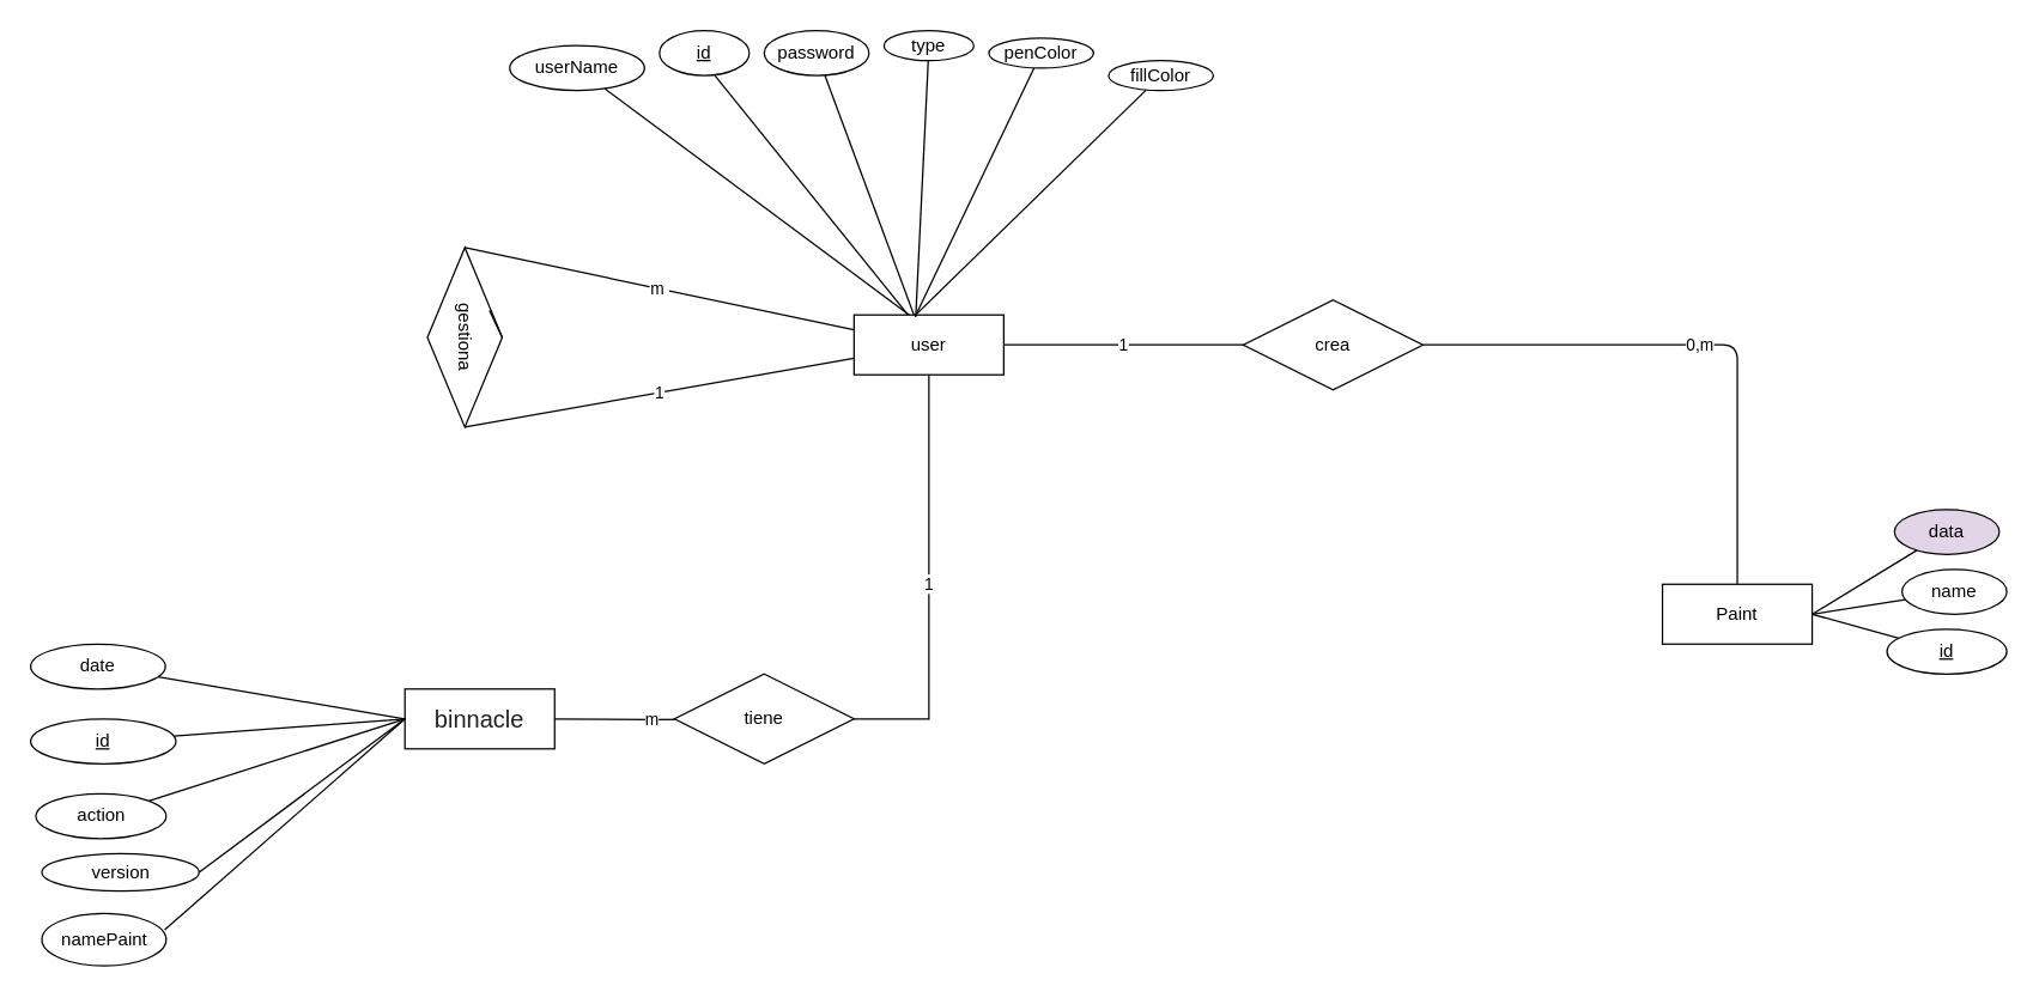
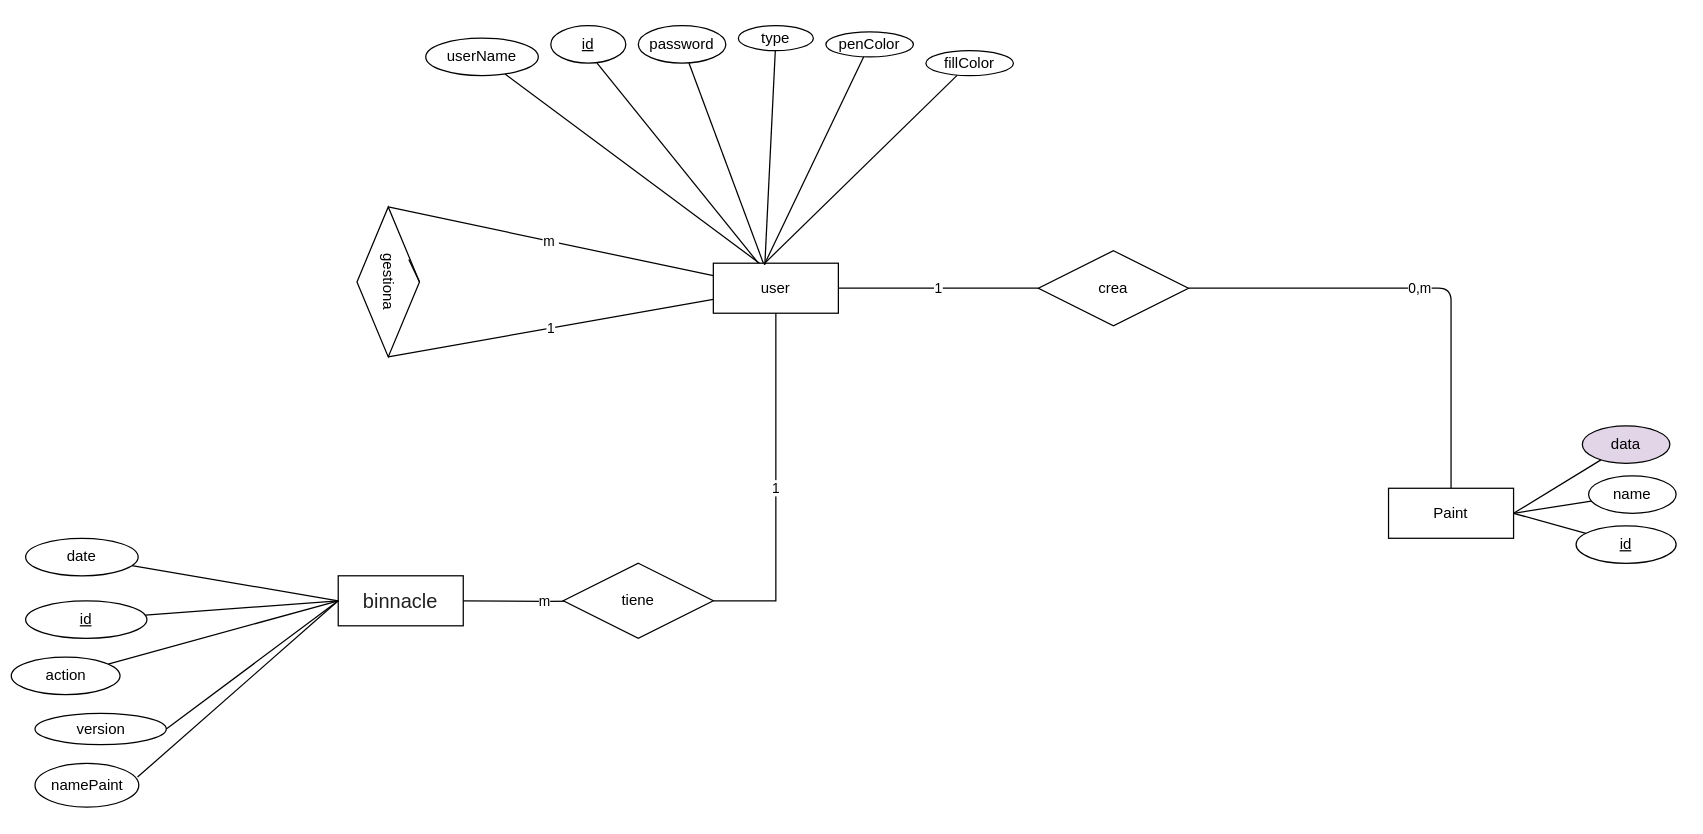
  <mxCell id="0" />
  <mxCell id="1" parent="0" />
  <mxCell id="2" value="&lt;font style=&quot;vertical-align: inherit&quot;&gt;&lt;font style=&quot;vertical-align: inherit&quot;&gt;1&lt;/font&gt;&lt;/font&gt;" style="rounded=0;orthogonalLoop=1;jettySize=auto;html=1;endArrow=none;endFill=0;entryX=1;entryY=0.5;entryDx=0;entryDy=0;" parent="1" source="6" target="10" edge="1"><mxGeometry relative="1" as="geometry"><mxPoint x="620" as="targetPoint" y="380" /></mxGeometry></mxCell>
  <mxCell id="3" value="&lt;font style=&quot;vertical-align: inherit&quot;&gt;&lt;font style=&quot;vertical-align: inherit&quot;&gt;1&lt;/font&gt;&lt;/font&gt;" style="edgeStyle=orthogonalEdgeStyle;rounded=0;orthogonalLoop=1;jettySize=auto;html=1;entryX=0;entryY=0.5;entryDx=0;entryDy=0;endArrow=none;endFill=0;" parent="1" source="6" target="11" edge="1"><mxGeometry relative="1" as="geometry"><Array as="points" /></mxGeometry></mxCell>
  <mxCell id="4" style="rounded=0;orthogonalLoop=1;jettySize=auto;html=1;endArrow=none;endFill=0;exitX=0.374;exitY=0.01;exitDx=0;exitDy=0;exitPerimeter=0;" parent="1" source="6" target="15" edge="1"><mxGeometry relative="1" as="geometry" /></mxCell>
  <mxCell id="5" style="rounded=0;orthogonalLoop=1;jettySize=auto;html=1;endArrow=none;endFill=0;entryX=0.617;entryY=1;entryDx=0;entryDy=0;entryPerimeter=0;exitX=0.365;exitY=0.013;exitDx=0;exitDy=0;exitPerimeter=0;" parent="1" source="6" target="16" edge="1"><mxGeometry relative="1" as="geometry"><mxPoint x="660" y="130" as="targetPoint" /></mxGeometry></mxCell>
  <mxCell id="6" value="user" style="whiteSpace=wrap;html=1;align=center;" parent="1" vertex="1"><mxGeometry x="570" y="210" width="100" height="40" as="geometry" /></mxCell>
  <mxCell id="7" value="&lt;font style=&quot;vertical-align: inherit&quot;&gt;&lt;font style=&quot;vertical-align: inherit&quot;&gt;1&lt;/font&gt;&lt;/font&gt;" style="edgeStyle=orthogonalEdgeStyle;rounded=0;orthogonalLoop=1;jettySize=auto;html=1;endArrow=none;endFill=0;exitX=0.5;exitY=1;exitDx=0;exitDy=0;entryX=1;entryY=0.5;entryDx=0;entryDy=0;" parent="1" source="6" target="14" edge="1"><mxGeometry relative="1" as="geometry"><mxPoint x="620" y="620" as="sourcePoint" /></mxGeometry></mxCell>
  <mxCell id="8" value="Paint" style="whiteSpace=wrap;html=1;align=center;" parent="1" vertex="1"><mxGeometry x="1110" y="390" width="100" height="40" as="geometry" /></mxCell>
  <mxCell id="9" value="&lt;font style=&quot;vertical-align: inherit&quot;&gt;&lt;font style=&quot;vertical-align: inherit&quot;&gt;&lt;font style=&quot;vertical-align: inherit&quot;&gt;&lt;font style=&quot;vertical-align: inherit&quot;&gt;m&amp;nbsp;&lt;/font&gt;&lt;/font&gt;&lt;/font&gt;&lt;/font&gt;" style="rounded=0;orthogonalLoop=1;jettySize=auto;html=1;endArrow=none;endFill=0;entryX=0;entryY=0.25;entryDx=0;entryDy=0;exitX=0;exitY=0.5;exitDx=0;exitDy=0;" parent="1" source="10" target="6" edge="1"><mxGeometry relative="1" as="geometry"><mxPoint x="315" y="180" as="sourcePoint" /></mxGeometry></mxCell>
  <mxCell id="10" value="gestiona" style="shape=rhombus;perimeter=rhombusPerimeter;whiteSpace=wrap;html=1;align=center;rotation=90;" parent="1" vertex="1"><mxGeometry x="250" y="200" width="120" height="50" as="geometry" /></mxCell>
  <mxCell id="11" value="crea" style="shape=rhombus;perimeter=rhombusPerimeter;whiteSpace=wrap;html=1;align=center;" parent="1" vertex="1"><mxGeometry x="830" y="200" width="120" height="60" as="geometry" /></mxCell>
  <mxCell id="12" value="&lt;span style=&quot;color: rgb(33 , 33 , 33) ; font-family: &amp;#34;poppins&amp;#34; , sans-serif ; font-size: 16px ; text-align: left ; background-color: rgb(255 , 255 , 255)&quot;&gt;binnacle&lt;/span&gt;" style="whiteSpace=wrap;html=1;align=center;" parent="1" vertex="1"><mxGeometry x="270" y="460" width="100" height="40" as="geometry" /></mxCell>
  <mxCell id="13" value="&lt;font style=&quot;vertical-align: inherit&quot;&gt;&lt;font style=&quot;vertical-align: inherit&quot;&gt;m&lt;/font&gt;&lt;/font&gt;" style="edgeStyle=orthogonalEdgeStyle;rounded=0;orthogonalLoop=1;jettySize=auto;html=1;entryX=1;entryY=0.5;entryDx=0;entryDy=0;endArrow=none;endFill=0;" parent="1" target="12" edge="1"><mxGeometry relative="1" as="geometry"><mxPoint x="500" y="480" as="sourcePoint" /></mxGeometry></mxCell>
  <mxCell id="14" value="tiene" style="shape=rhombus;perimeter=rhombusPerimeter;whiteSpace=wrap;html=1;align=center;" parent="1" vertex="1"><mxGeometry x="450" y="450" width="120" height="60" as="geometry" /></mxCell>
  <mxCell id="15" value="userName" style="ellipse;whiteSpace=wrap;html=1;" parent="1" vertex="1"><mxGeometry x="340" y="30" width="90" height="30" as="geometry" /></mxCell>
  <mxCell id="16" value="&lt;u&gt;id&lt;/u&gt;" style="ellipse;whiteSpace=wrap;html=1;" parent="1" vertex="1"><mxGeometry x="440" y="20" width="60" height="30" as="geometry" /></mxCell>
  <mxCell id="17" value="0,m" style="endArrow=none;html=1;exitX=1;exitY=0.5;exitDx=0;exitDy=0;edgeStyle=orthogonalEdgeStyle;" parent="1" source="11" target="8" edge="1"><mxGeometry width="50" height="50" relative="1" as="geometry"><mxPoint x="720" y="500" as="sourcePoint" /><mxPoint x="770" y="450" as="targetPoint" /></mxGeometry></mxCell>
  <mxCell id="18" style="edgeStyle=none;rounded=0;orthogonalLoop=1;jettySize=auto;html=1;entryX=1;entryY=0.5;entryDx=0;entryDy=0;endArrow=none;endFill=0;" parent="1" source="19" target="8" edge="1"><mxGeometry relative="1" as="geometry" /></mxCell>
  <mxCell id="19" value="data" style="ellipse;whiteSpace=wrap;html=1;align=center;fillColor=#e1d5e7;" parent="1" vertex="1"><mxGeometry x="1265" y="340" width="70" height="30" as="geometry" /></mxCell>
  <mxCell id="20" style="edgeStyle=none;rounded=0;orthogonalLoop=1;jettySize=auto;html=1;entryX=1;entryY=0.5;entryDx=0;entryDy=0;endArrow=none;endFill=0;" parent="1" source="21" target="8" edge="1"><mxGeometry relative="1" as="geometry" /></mxCell>
  <mxCell id="21" value="name" style="ellipse;whiteSpace=wrap;html=1;align=center;" parent="1" vertex="1"><mxGeometry x="1270" width="70" height="30" as="geometry" y="380" /></mxCell>
  <mxCell id="22" style="edgeStyle=none;rounded=0;orthogonalLoop=1;jettySize=auto;html=1;entryX=1;entryY=0.5;entryDx=0;entryDy=0;endArrow=none;endFill=0;" parent="1" source="23" target="8" edge="1"><mxGeometry relative="1" as="geometry" /></mxCell>
  <mxCell id="23" value="id" style="ellipse;whiteSpace=wrap;html=1;align=center;fontStyle=4;" parent="1" vertex="1"><mxGeometry x="1260" y="420" width="80" height="30" as="geometry" /></mxCell>
  <mxCell id="24" style="edgeStyle=none;rounded=0;orthogonalLoop=1;jettySize=auto;html=1;entryX=0.4;entryY=0;entryDx=0;entryDy=0;entryPerimeter=0;endArrow=none;endFill=0;" parent="1" source="25" target="6" edge="1"><mxGeometry relative="1" as="geometry" /></mxCell>
  <mxCell id="25" value="password" style="ellipse;whiteSpace=wrap;html=1;" parent="1" vertex="1"><mxGeometry x="510" y="20" width="70" height="30" as="geometry" /></mxCell>
  <mxCell id="26" style="edgeStyle=none;rounded=0;orthogonalLoop=1;jettySize=auto;html=1;entryX=0;entryY=0.5;entryDx=0;entryDy=0;endArrow=none;endFill=0;" parent="1" source="27" target="12" edge="1"><mxGeometry relative="1" as="geometry" /></mxCell>
  <mxCell id="27" value="date" style="ellipse;whiteSpace=wrap;html=1;align=center;" parent="1" vertex="1"><mxGeometry x="20" y="430" width="90" height="30" as="geometry" /></mxCell>
  <mxCell id="28" style="edgeStyle=none;rounded=0;orthogonalLoop=1;jettySize=auto;html=1;entryX=0;entryY=0.5;entryDx=0;entryDy=0;endArrow=none;endFill=0;" parent="1" source="29" target="12" edge="1"><mxGeometry relative="1" as="geometry" /></mxCell>
  <mxCell id="29" value="id" style="ellipse;whiteSpace=wrap;html=1;align=center;fontStyle=4;" parent="1" vertex="1"><mxGeometry x="20" y="480" width="97" height="30" as="geometry" /></mxCell>
  <mxCell id="30" style="edgeStyle=none;rounded=0;orthogonalLoop=1;jettySize=auto;html=1;endArrow=none;endFill=0;" parent="1" source="31" edge="1"><mxGeometry relative="1" as="geometry"><mxPoint x="270" y="480" as="targetPoint" /></mxGeometry></mxCell>
- <mxCell id="31" value="action" style="ellipse;whiteSpace=wrap;html=1;align=center;" parent="1" vertex="1"><mxGeometry x="23.5" y="530" width="87" height="30" as="geometry" /></mxCell>
+ <mxCell id="31" value="action" style="ellipse;whiteSpace=wrap;html=1;align=center;" parent="1" vertex="1"><mxGeometry x="8.5" y="525" width="87" height="30" as="geometry" /></mxCell>
  <mxCell id="32" style="edgeStyle=none;rounded=0;orthogonalLoop=1;jettySize=auto;html=1;exitX=0.5;exitY=0;exitDx=0;exitDy=0;entryX=0.35;entryY=0.171;entryDx=0;entryDy=0;entryPerimeter=0;endArrow=none;endFill=0;" parent="1" source="10" target="10" edge="1"><mxGeometry relative="1" as="geometry" /></mxCell>
  <mxCell id="33" style="edgeStyle=none;rounded=0;orthogonalLoop=1;jettySize=auto;html=1;entryX=0.412;entryY=0.028;entryDx=0;entryDy=0;entryPerimeter=0;endArrow=none;endFill=0;" parent="1" source="34" target="6" edge="1"><mxGeometry relative="1" as="geometry" /></mxCell>
  <mxCell id="34" value="type" style="ellipse;whiteSpace=wrap;html=1;align=center;" parent="1" vertex="1"><mxGeometry x="590" y="20" width="60" height="20" as="geometry" /></mxCell>
  <mxCell id="35" style="edgeStyle=none;rounded=0;orthogonalLoop=1;jettySize=auto;html=1;entryX=0.412;entryY=-0.002;entryDx=0;entryDy=0;entryPerimeter=0;endArrow=none;endFill=0;" parent="1" source="36" target="6" edge="1"><mxGeometry relative="1" as="geometry" /></mxCell>
  <mxCell id="36" value="fillColor" style="ellipse;whiteSpace=wrap;html=1;align=center;" parent="1" vertex="1"><mxGeometry x="740" y="40" width="70" height="20" as="geometry" /></mxCell>
  <mxCell id="37" style="rounded=0;orthogonalLoop=1;jettySize=auto;html=1;endArrow=none;endFill=0;entryX=0.407;entryY=0.032;entryDx=0;entryDy=0;entryPerimeter=0;" parent="1" source="38" target="6" edge="1"><mxGeometry relative="1" as="geometry" /></mxCell>
  <mxCell id="38" value="penColor" style="ellipse;whiteSpace=wrap;html=1;align=center;" parent="1" vertex="1"><mxGeometry x="660" y="25" width="70" height="20" as="geometry" /></mxCell>
  <mxCell id="39" style="edgeStyle=none;rounded=0;orthogonalLoop=1;jettySize=auto;html=1;entryX=0;entryY=0.5;entryDx=0;entryDy=0;endArrow=none;endFill=0;exitX=1;exitY=0.5;exitDx=0;exitDy=0;" parent="1" source="40" target="12" edge="1"><mxGeometry relative="1" as="geometry" /></mxCell>
  <mxCell id="40" value="version" style="ellipse;whiteSpace=wrap;html=1;align=center;" parent="1" vertex="1"><mxGeometry x="27.5" y="570" width="105" height="25" as="geometry" /></mxCell>
  <mxCell id="41" style="rounded=0;orthogonalLoop=1;jettySize=auto;html=1;entryX=0;entryY=0.5;entryDx=0;entryDy=0;exitX=0.988;exitY=0.314;exitDx=0;exitDy=0;exitPerimeter=0;endArrow=none;endFill=0;" edge="1" parent="1" source="42" target="12"><mxGeometry relative="1" as="geometry" /></mxCell>
  <mxCell id="42" value="namePaint" style="ellipse;whiteSpace=wrap;html=1;align=center;" vertex="1" parent="1"><mxGeometry x="27.5" y="610" width="83" height="35" as="geometry" /></mxCell>
